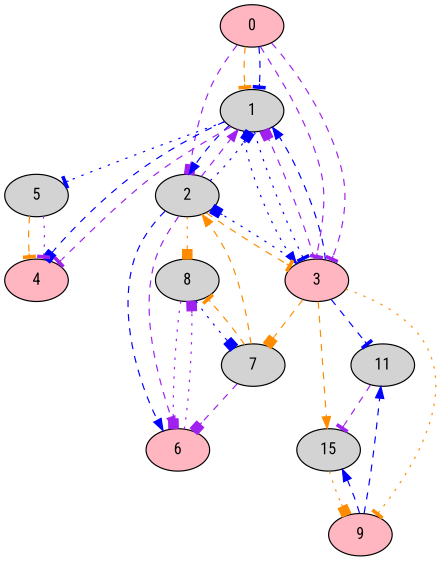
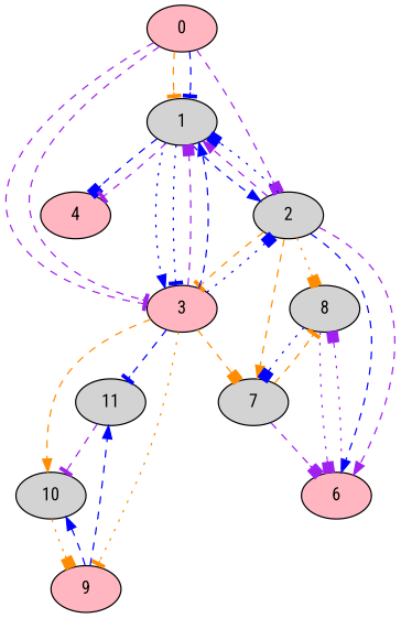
  digraph {
    fontname="Roboto Condensed"
    node [fillcolor=lightgrey fontname="Roboto Condensed" style=filled weight=1]
    edge [arrowhead=tee color=blue cve=CVE_1_0 fontname="Roboto Condensed" style=dashed]
    0 [fillcolor=lightpink weight=0]
    1
    2
    3 [fillcolor=lightpink weight=8]
    4 [fillcolor=lightpink weight=7]
-   5 [weight=8]
    6 [fillcolor=lightpink weight=4]
    7
    8 [weight=3]
    9 [fillcolor=lightpink weight=8]
-   10 [weight=6 label=15]
+   10 [weight=6]
    11 [weight=7]
    0 -> 1 [color=darkorange]
    0 -> 1 [cve=CVE_1_1]
    0 -> 2 [arrowhead=box color=purple cve=CVE_2_0]
    0 -> 3 [color=purple cve=CVE_3_0]
    0 -> 3 [color=purple cve=CVE_3_1]
    1 -> 2 [arrowhead=normal cve=CVE_2_0]
    1 -> 3 [arrowhead=normal cve=CVE_3_0 style=dotted]
    1 -> 3 [cve=CVE_3_1 style=dotted]
    1 -> 4 [arrowhead=box cve=CVE_4_0]
    1 -> 4 [color=purple cve=CVE_4_1]
-   1 -> 5 [cve=CVE_5_0 style=dotted]
    2 -> 1 [arrowhead=normal color=purple]
    2 -> 1 [arrowhead=box cve=CVE_1_1 style=dotted]
    2 -> 3 [color=darkorange cve=CVE_3_1]
    2 -> 6 [arrowhead=normal cve=CVE_6_0]
    2 -> 6 [arrowhead=normal color=purple cve=CVE_6_1]
-   7 -> 2 [arrowhead=normal color=darkorange cve=CVE_7_0]
+   2 -> 7 [arrowhead=normal color=darkorange cve=CVE_7_0]
    2 -> 8 [arrowhead=box color=darkorange cve=CVE_8_0 style=dotted]
    3 -> 1 [arrowhead=box color=purple]
    3 -> 1 [arrowhead=normal cve=CVE_1_1]
    3 -> 2 [arrowhead=box cve=CVE_2_0 style=dotted]
    3 -> 7 [arrowhead=box color=darkorange cve=CVE_7_0]
    3 -> 9 [color=darkorange cve=CVE_9_0 style=dotted]
    3 -> 10 [arrowhead=normal color=darkorange cve=CVE_10_0]
    3 -> 11 [cve=CVE_11_0]
-   5 -> 4 [color=darkorange cve=CVE_4_0]
-   5 -> 4 [color=purple cve=CVE_4_1 style=dotted]
    6 -> 8 [arrowhead=box color=purple cve=CVE_8_0 style=dotted]
    7 -> 6 [arrowhead=box color=purple cve=CVE_6_1]
    7 -> 8 [color=darkorange cve=CVE_8_0]
    8 -> 6 [arrowhead=box color=purple cve=CVE_6_1 style=dotted]
    8 -> 7 [arrowhead=box cve=CVE_7_0 style=dotted]
    9 -> 10 [arrowhead=normal cve=CVE_10_0]
    9 -> 11 [arrowhead=normal cve=CVE_11_0]
    10 -> 9 [arrowhead=box color=darkorange cve=CVE_9_0 style=dotted]
    11 -> 10 [color=purple cve=CVE_10_0]
  }
